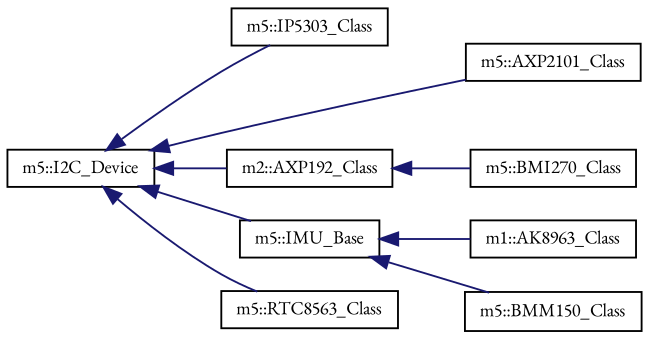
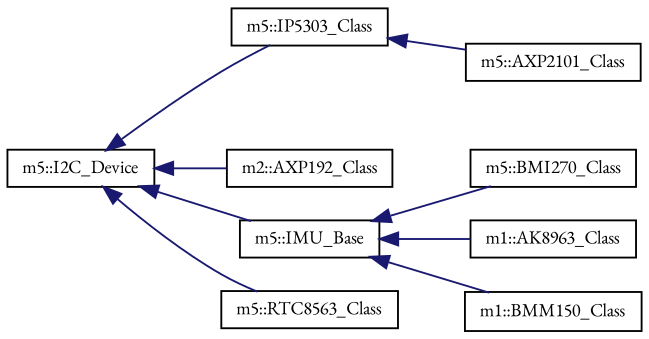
  digraph {
    fontname="EB Garamond"
    rankdir=LR
    node [color=black fillcolor=white fontname="EB Garamond" fontsize=10 shape=record style=filled]
    edge [color=midnightblue dir=back fontname="EB Garamond" fontsize=10 labelfontname=Helvetica labelfontsize=10 style=solid]
    n1 [height=0.2 label="m5::I2C_Device" width=0.4]
    n2 [height=0.2 label="m2::AXP192_Class" width=0.4]
    n3 [height=0.2 label="m5::AXP2101_Class" width=0.4]
    n4 [height=0.2 label="m5::IMU_Base" width=0.4]
    n5 [height=0.2 label="m5::IP5303_Class" width=0.4]
    n6 [height=0.2 label="m5::RTC8563_Class" width=0.4]
    n7 [height=0.2 label="m1::AK8963_Class" width=0.4]
    n8 [height=0.2 label="m5::BMI270_Class" width=0.4]
-   n9 [height=0.2 label="m5::BMM150_Class" width=0.4]
+   n9 [height=0.2 label="m1::BMM150_Class" width=0.4]
    n1 -> n2
-   n1 -> n3
+   n5 -> n3
    n1 -> n4
    n1 -> n5
    n1 -> n6
    n4 -> n7
-   n2 -> n8
+   n4 -> n8
    n4 -> n9
  }
